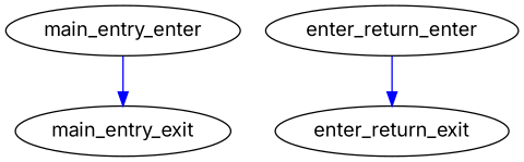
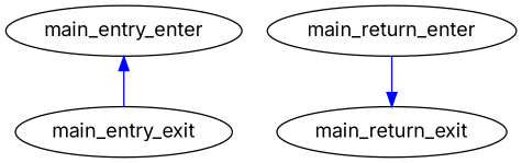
  digraph {
    fontname=Inter
    node [fontname=Inter]
    edge [color=Blue fontname=Inter]
    n1 [label=main_entry_enter]
    n2 [label=main_entry_exit]
-   n3 [label=enter_return_exit]
-   n4 [label=enter_return_enter]
+   n3 [label=main_return_exit]
+   n4 [label=main_return_enter]
    subgraph sub_1 {
      rank=min
      n1
    }
-   n1 -> n2
+   n2 -> n1
    n4 -> n3
  }
